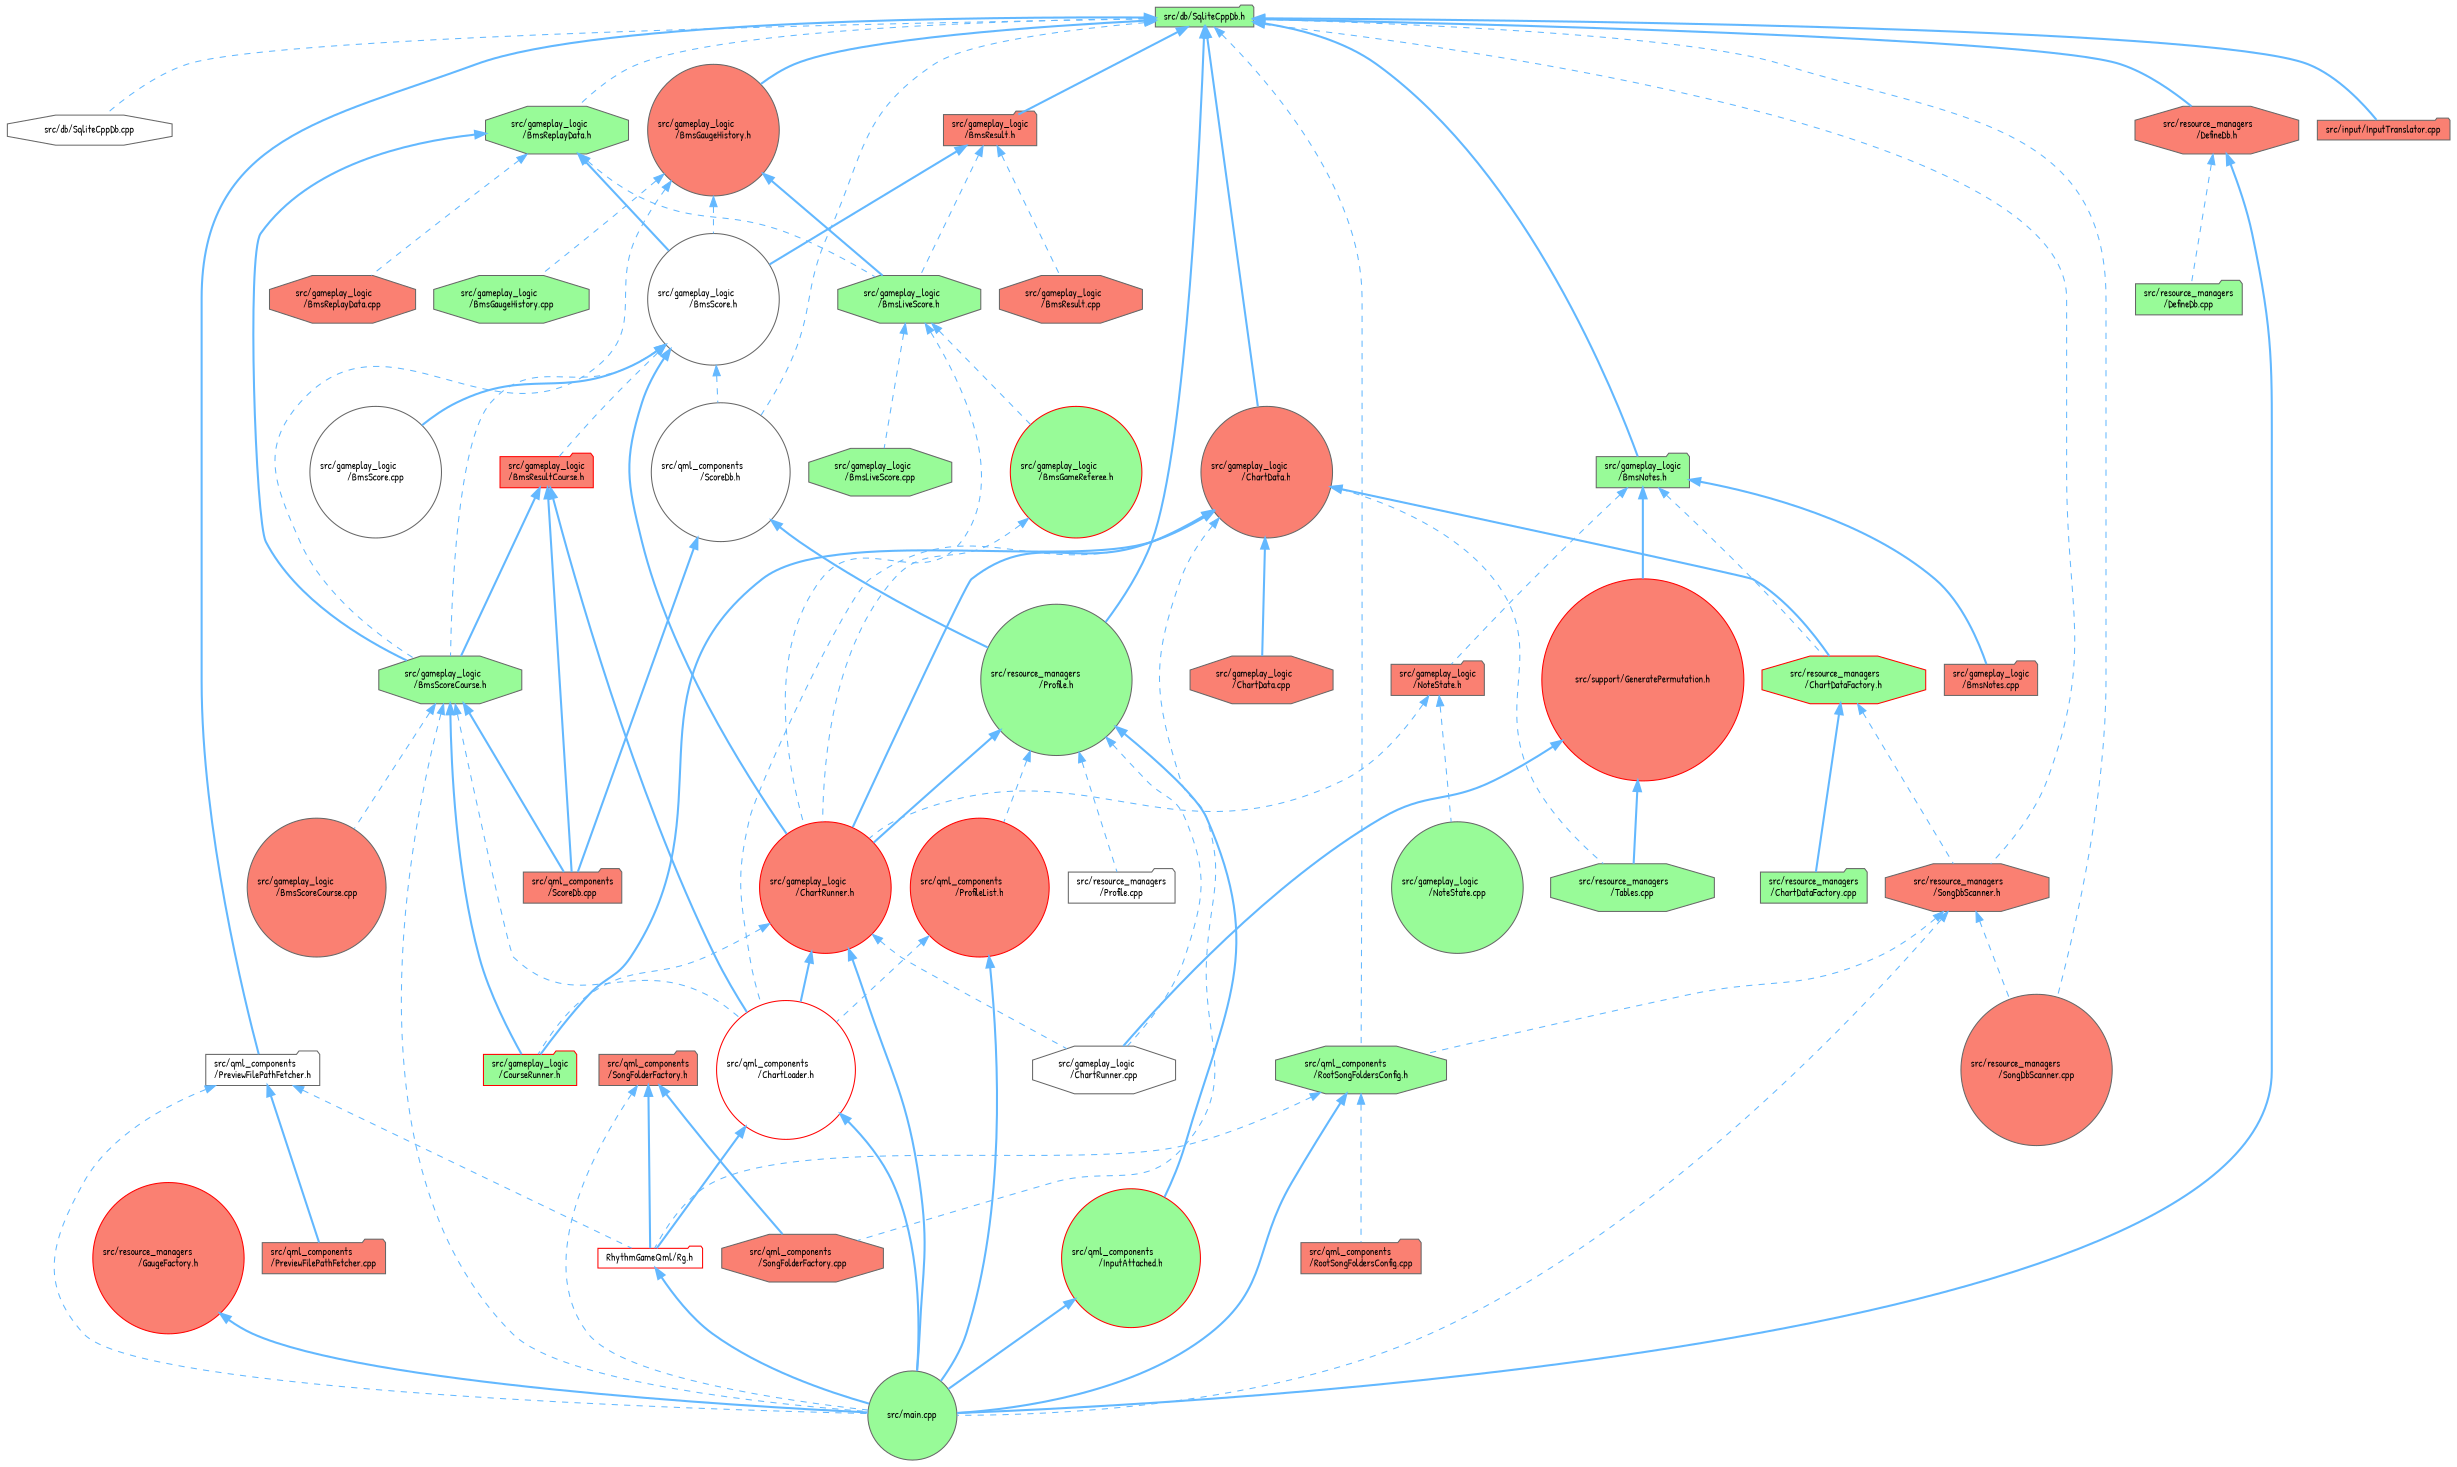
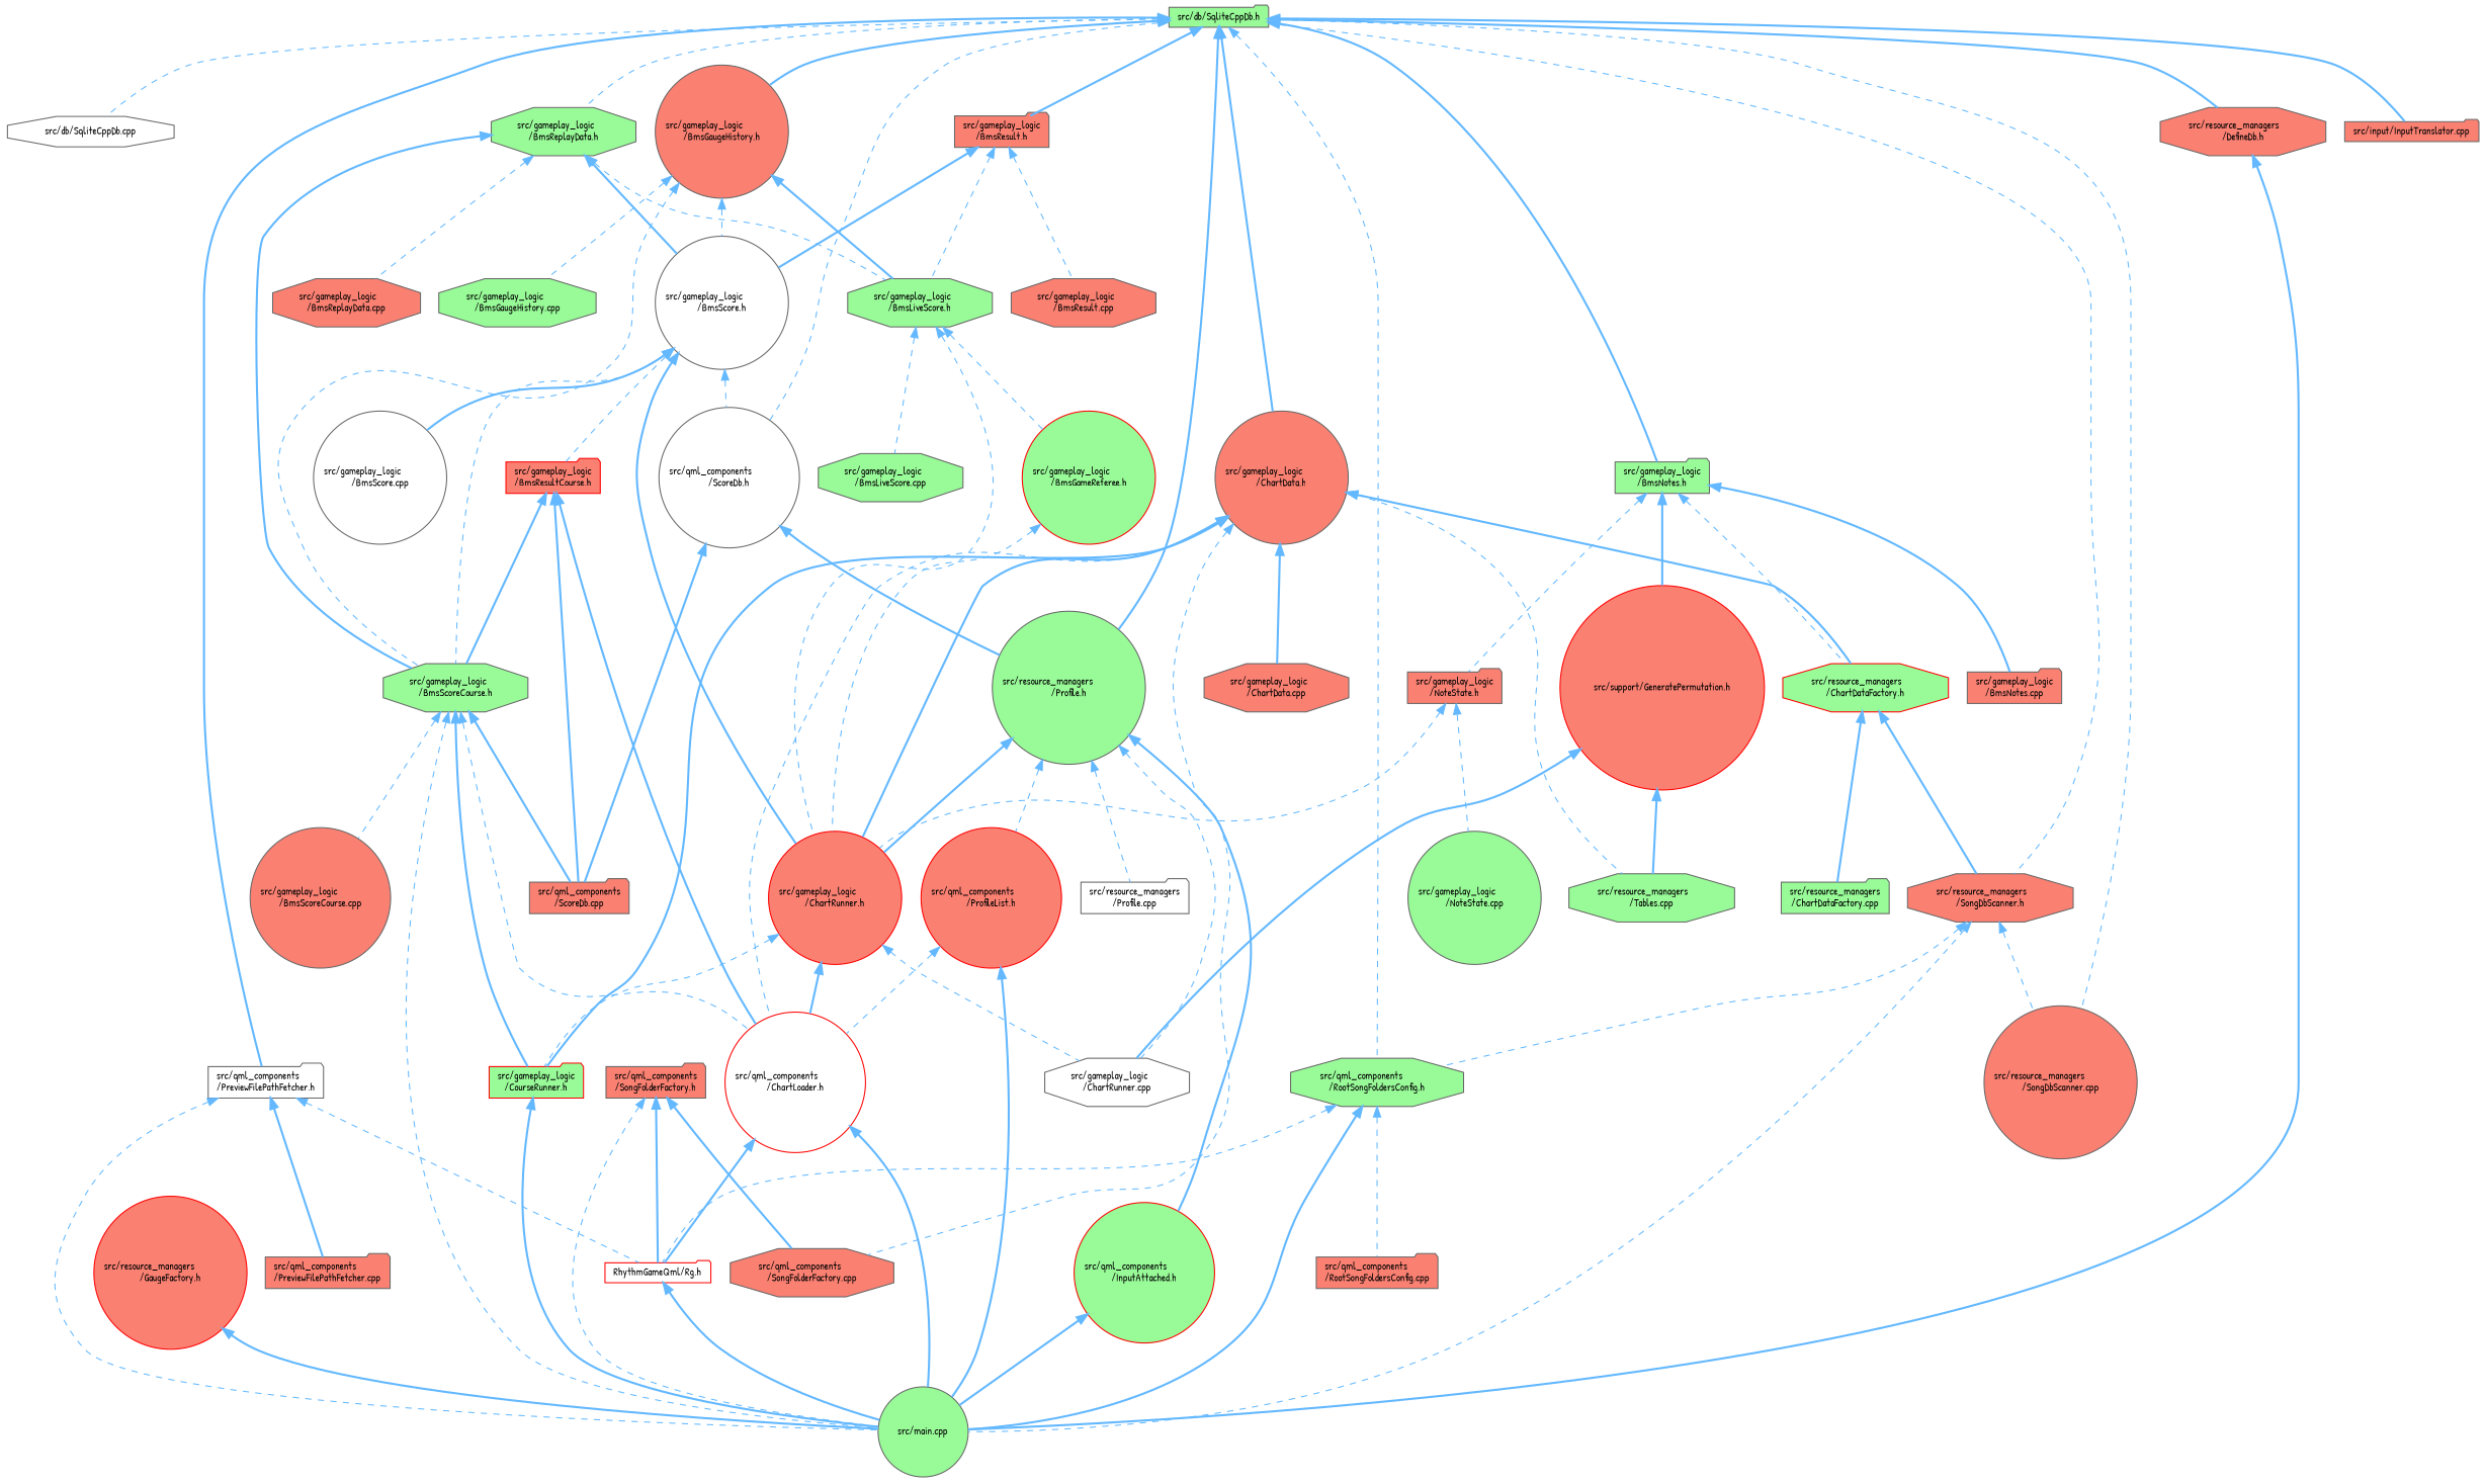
  digraph {
    fontname="Patrick Hand"
    node [color=grey40 fillcolor=salmon fontname="Patrick Hand" fontsize=10 shape=folder style=filled]
    edge [color=steelblue1 dir=back fontname="Patrick Hand" fontsize=10 labelfontname=Helvetica labelfontsize=10 style=dashed]
    n1 [color=gray40 fillcolor=palegreen fontcolor=black height=0.2 label="src/db/SqliteCppDb.h" width=0.4]
    n2 [fillcolor=white height=0.2 label="src/db/SqliteCppDb.cpp" shape=octagon width=0.4]
    n3 [height=0.2 label="src/gameplay_logic\l/BmsGaugeHistory.h" shape=circle width=0.4]
    n4 [fillcolor=white height=0.2 label="src/qml_components\l/ScoreDb.h" shape=circle width=0.4]
    n5 [fillcolor=palegreen height=0.2 label="src/resource_managers\l/Profile.h" shape=circle width=0.4]
    n6 [fillcolor=palegreen height=0.2 label="src/gameplay_logic\l/BmsNotes.h" width=0.4]
    n7 [height=0.2 label="src/resource_managers\l/SongDbScanner.h" shape=octagon width=0.4]
    n8 [fillcolor=palegreen height=0.2 label="src/qml_components\l/RootSongFoldersConfig.h" shape=octagon width=0.4]
    n9 [height=0.2 label="src/resource_managers\l/SongDbScanner.cpp" shape=circle width=0.4]
    n10 [fillcolor=palegreen height=0.2 label="src/gameplay_logic\l/BmsReplayData.h" shape=octagon width=0.4]
    n11 [height=0.2 label="src/gameplay_logic\l/BmsResult.h" width=0.4]
    n12 [height=0.2 label="src/gameplay_logic\l/ChartData.h" shape=circle width=0.4]
    n13 [height=0.2 label="src/input/InputTranslator.cpp" width=0.4]
    n14 [fillcolor=white height=0.2 label="src/qml_components\l/PreviewFilePathFetcher.h" width=0.4]
    n15 [height=0.2 label="src/resource_managers\l/DefineDb.h" shape=octagon width=0.4]
    n16 [fillcolor=palegreen height=0.2 label="src/gameplay_logic\l/BmsGaugeHistory.cpp" shape=octagon width=0.4]
    n17 [fillcolor=palegreen height=0.2 label="src/gameplay_logic\l/BmsLiveScore.h" shape=octagon width=0.4]
    n18 [fillcolor=white height=0.2 label="src/gameplay_logic\l/BmsScore.h" shape=circle width=0.4]
    n19 [fillcolor=palegreen height=0.2 label="src/gameplay_logic\l/BmsScoreCourse.h" shape=octagon width=0.4]
    n20 [height=0.2 label="src/qml_components\l/ScoreDb.cpp" width=0.4]
    n21 [color=red height=0.2 label="src/gameplay_logic\l/ChartRunner.h" shape=circle width=0.4]
    n22 [fillcolor=white height=0.2 label="src/gameplay_logic\l/ChartRunner.cpp" shape=octagon width=0.4]
    n23 [color=red fillcolor=palegreen height=0.2 label="src/qml_components\l/InputAttached.h" shape=circle width=0.4]
    n24 [color=red height=0.2 label="src/qml_components\l/ProfileList.h" shape=circle width=0.4]
    n25 [fillcolor=white height=0.2 label="src/resource_managers\l/Profile.cpp" width=0.4]
    n26 [height=0.2 label="src/gameplay_logic\l/BmsNotes.cpp" width=0.4]
    n27 [height=0.2 label="src/gameplay_logic\l/NoteState.h" width=0.4]
    n28 [color=red fillcolor=palegreen height=0.2 label="src/resource_managers\l/ChartDataFactory.h" shape=octagon width=0.4]
    n29 [color=red height=0.2 label="src/support/GeneratePermutation.h" shape=circle width=0.4]
    n30 [fillcolor=palegreen height=0.2 label="src/main.cpp" shape=circle width=0.4]
    n31 [color=red fillcolor=white height=0.2 label="RhythmGameQml/Rg.h" width=0.4]
    n32 [height=0.2 label="src/qml_components\l/RootSongFoldersConfig.cpp" width=0.4]
    n33 [height=0.2 label="src/gameplay_logic\l/BmsReplayData.cpp" shape=octagon width=0.4]
    n34 [height=0.2 label="src/gameplay_logic\l/BmsResult.cpp" shape=octagon width=0.4]
    n35 [color=red fillcolor=palegreen height=0.2 label="src/gameplay_logic\l/CourseRunner.h" width=0.4]
    n36 [color=red fillcolor=white height=0.2 label="src/qml_components\l/ChartLoader.h" shape=circle width=0.4]
    n37 [fillcolor=palegreen height=0.2 label="src/resource_managers\l/Tables.cpp" shape=octagon width=0.4]
    n38 [height=0.2 label="src/gameplay_logic\l/ChartData.cpp" shape=octagon width=0.4]
    n39 [height=0.2 label="src/qml_components\l/SongFolderFactory.cpp" shape=octagon width=0.4]
    n40 [height=0.2 label="src/qml_components\l/PreviewFilePathFetcher.cpp" width=0.4]
    n41 [height=0.2 label="src/qml_components\l/SongFolderFactory.h" width=0.4]
-   n42 [fillcolor=palegreen height=0.2 label="src/resource_managers\l/DefineDb.cpp" width=0.4]
    n43 [color=red fillcolor=palegreen height=0.2 label="src/gameplay_logic\l/BmsGameReferee.h" shape=circle width=0.4]
    n44 [fillcolor=palegreen height=0.2 label="src/gameplay_logic\l/BmsLiveScore.cpp" shape=octagon width=0.4]
    n45 [color=red height=0.2 label="src/gameplay_logic\l/BmsResultCourse.h" width=0.4]
    n46 [fillcolor=white height=0.2 label="src/gameplay_logic\l/BmsScore.cpp" shape=circle width=0.4]
    n47 [height=0.2 label="src/gameplay_logic\l/BmsScoreCourse.cpp" shape=circle width=0.4]
    n48 [color=red height=0.2 label="src/resource_managers\l/GaugeFactory.h" shape=circle width=0.4]
    n49 [fillcolor=palegreen height=0.2 label="src/gameplay_logic\l/NoteState.cpp" shape=circle width=0.4]
    n50 [fillcolor=palegreen height=0.2 label="src/resource_managers\l/ChartDataFactory.cpp" width=0.4]
    n1 -> n2
    n1 -> n3 [style=bold]
    n1 -> n4
    n1 -> n5 [style=bold]
    n1 -> n6 [style=bold]
    n1 -> n7
    n1 -> n8
    n1 -> n9
    n1 -> n10
    n1 -> n11 [style=bold]
    n1 -> n12 [style=bold]
    n1 -> n13 [style=bold]
    n1 -> n14 [style=bold]
    n1 -> n15 [style=bold]
    n3 -> n16
    n3 -> n17 [style=bold]
    n3 -> n18
    n3 -> n19
    n4 -> n5 [style=bold]
    n4 -> n20 [style=bold]
    n5 -> n21 [style=bold]
    n5 -> n22
    n5 -> n23 [style=bold]
    n5 -> n24
    n5 -> n25
    n6 -> n26 [style=bold]
    n6 -> n27
    n6 -> n28
    n6 -> n29 [style=bold]
    n7 -> n8
    n7 -> n9
    n7 -> n30
    n8 -> n30 [style=bold]
    n8 -> n31
    n8 -> n32
    n10 -> n17
    n10 -> n18 [style=bold]
    n10 -> n19 [style=bold]
    n10 -> n33
    n11 -> n17
    n11 -> n18 [style=bold]
    n11 -> n34
    n12 -> n21 [style=bold]
    n12 -> n28 [style=bold]
    n12 -> n35 [style=bold]
    n12 -> n36
    n12 -> n37
    n12 -> n38 [style=bold]
    n12 -> n39
    n14 -> n30
    n14 -> n31
    n14 -> n40 [style=bold]
    n15 -> n30 [style=bold]
-   n15 -> n42
    n17 -> n21
    n17 -> n43
    n17 -> n44
    n18 -> n4
    n18 -> n19
    n18 -> n21 [style=bold]
    n18 -> n45
    n18 -> n46 [style=bold]
    n19 -> n20 [style=bold]
    n19 -> n30
    n19 -> n35 [style=bold]
    n19 -> n36
    n19 -> n47
    n21 -> n22
    n21 -> n35
    n21 -> n36 [style=bold]
    n23 -> n30 [style=bold]
    n24 -> n30 [style=bold]
    n24 -> n36
    n27 -> n21
    n27 -> n49
-   n28 -> n7
+   n28 -> n7 [style=bold]
    n28 -> n50 [style=bold]
    n29 -> n22 [style=bold]
    n29 -> n37 [style=bold]
    n31 -> n30 [style=bold]
-   n21 -> n30 [style=bold]
+   n35 -> n30 [style=bold]
    n36 -> n30 [style=bold]
    n36 -> n31 [style=bold]
    n41 -> n30
    n41 -> n31 [style=bold]
    n41 -> n39 [style=bold]
    n43 -> n21
    n45 -> n19 [style=bold]
    n45 -> n20 [style=bold]
    n45 -> n36 [style=bold]
    n48 -> n30 [style=bold]
  }
